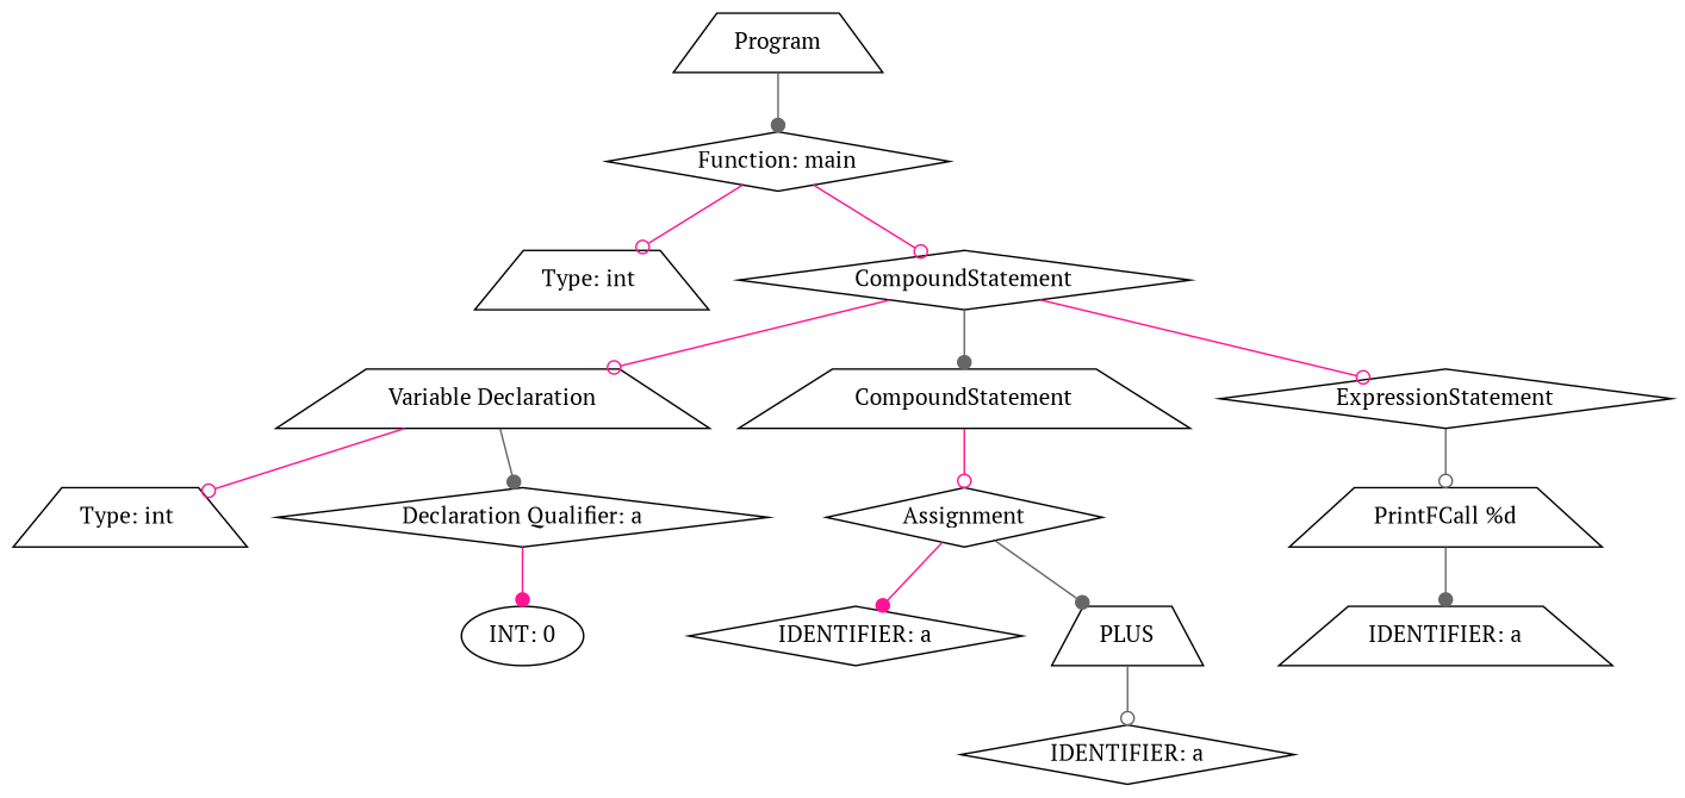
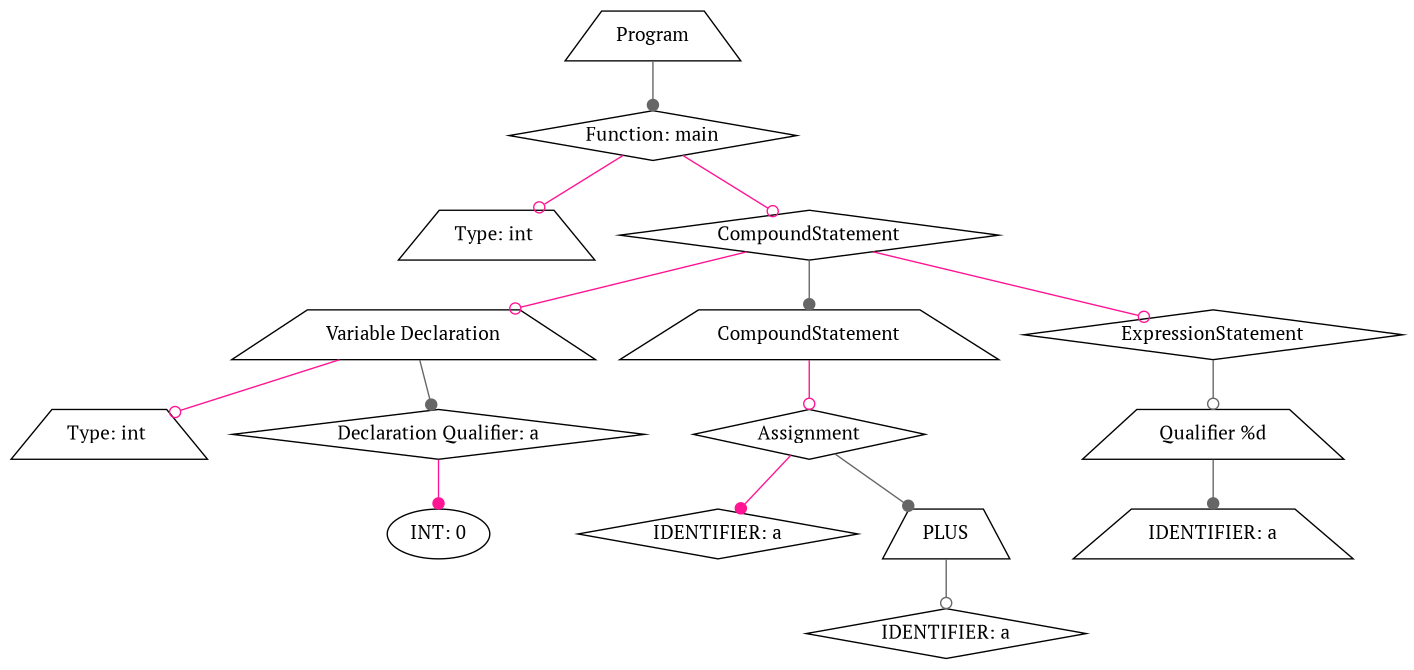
  digraph {
    fontname="PT Serif"
    node [fontname="PT Serif" shape=trapezium]
    edge [arrowhead=odot color=deeppink fontname="PT Serif"]
    n1 [label=Program]
    n2 [label="Function: main" shape=diamond]
    n3 [label="Type: int "]
    n4 [label=CompoundStatement shape=diamond]
    n5 [label="Variable Declaration"]
    n6 [label=CompoundStatement]
    n7 [label=ExpressionStatement shape=diamond]
    n8 [label="Type: int "]
    n9 [label="Declaration Qualifier: a" shape=diamond]
    n10 [label=Assignment shape=diamond]
-   n11 [label="PrintFCall %d"]
+   n11 [label="Qualifier %d"]
    n12 [label="INT: 0" shape=ellipse]
    n13 [label="IDENTIFIER: a" shape=diamond]
    n14 [label=PLUS]
    n15 [label="IDENTIFIER: a" shape=diamond]
    n16 [label="IDENTIFIER: a"]
    n1 -> n2 [arrowhead=dot color=gray40]
    n2 -> n3
    n2 -> n4
    n4 -> n5
    n4 -> n6 [arrowhead=dot color=gray40]
    n4 -> n7
    n5 -> n8
    n5 -> n9 [arrowhead=dot color=gray40]
    n6 -> n10
    n7 -> n11 [color=gray40]
    n9 -> n12 [arrowhead=dot]
    n10 -> n13 [arrowhead=dot]
    n10 -> n14 [arrowhead=dot color=gray40]
    n11 -> n16 [arrowhead=dot color=gray40]
    n14 -> n15 [color=gray40]
  }
